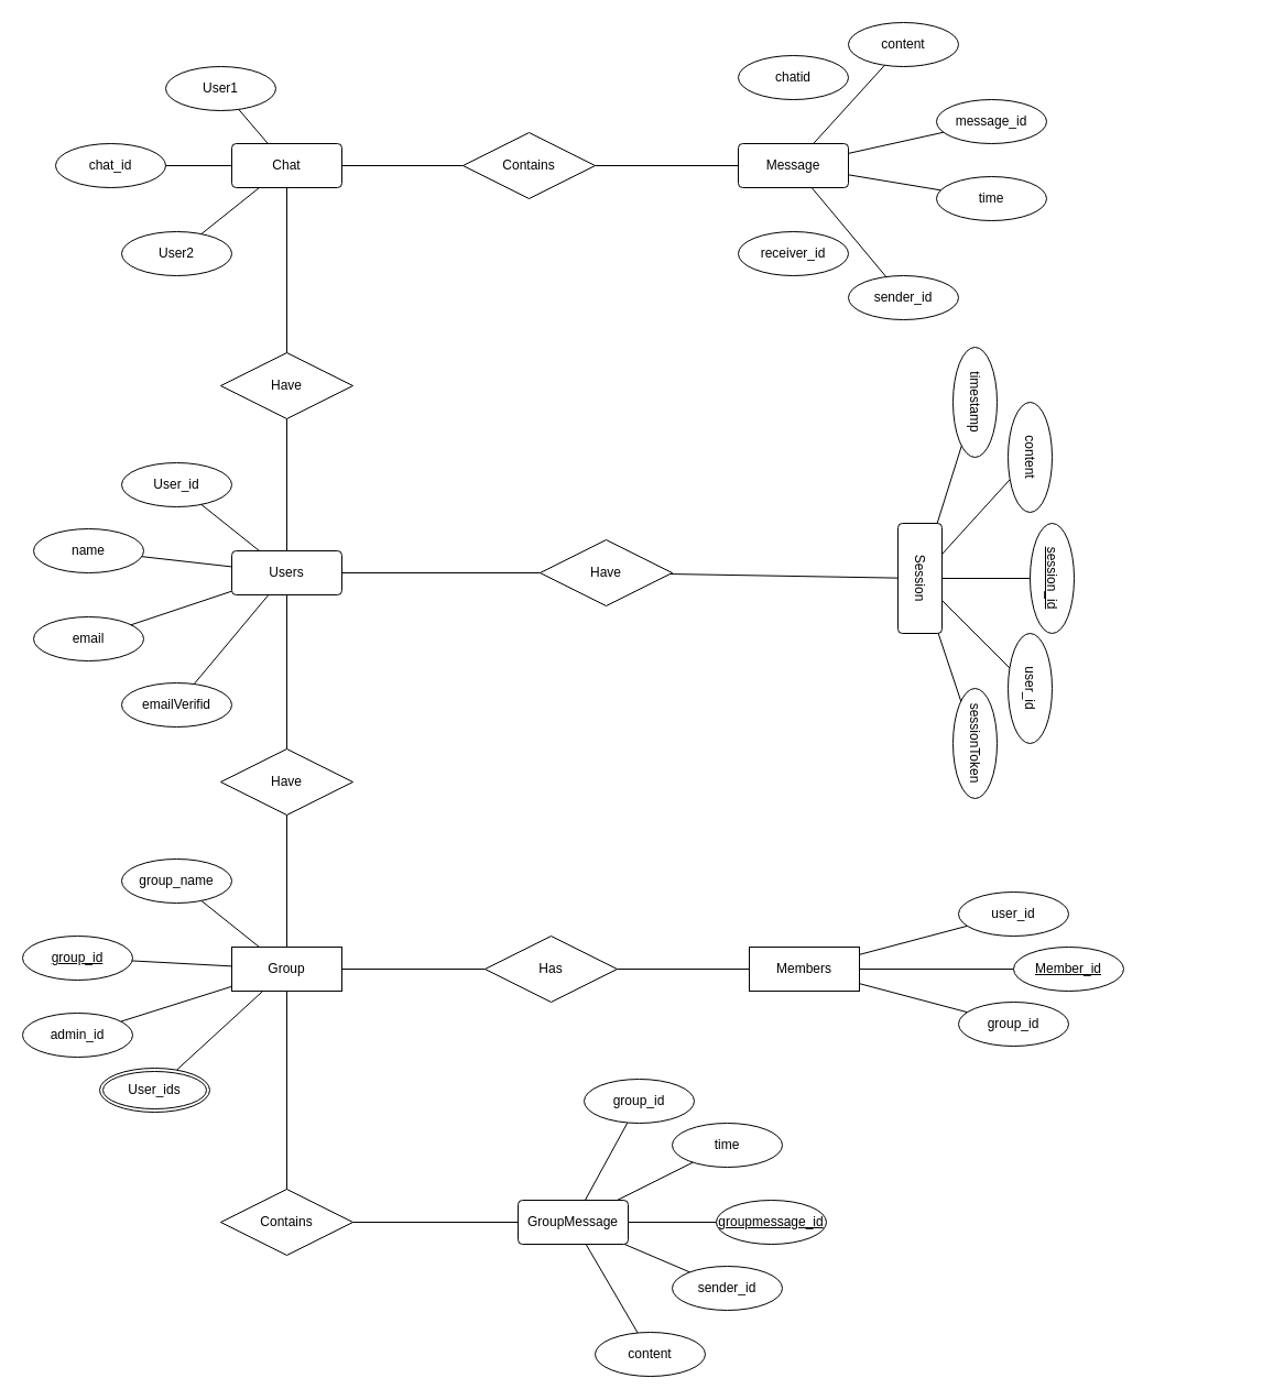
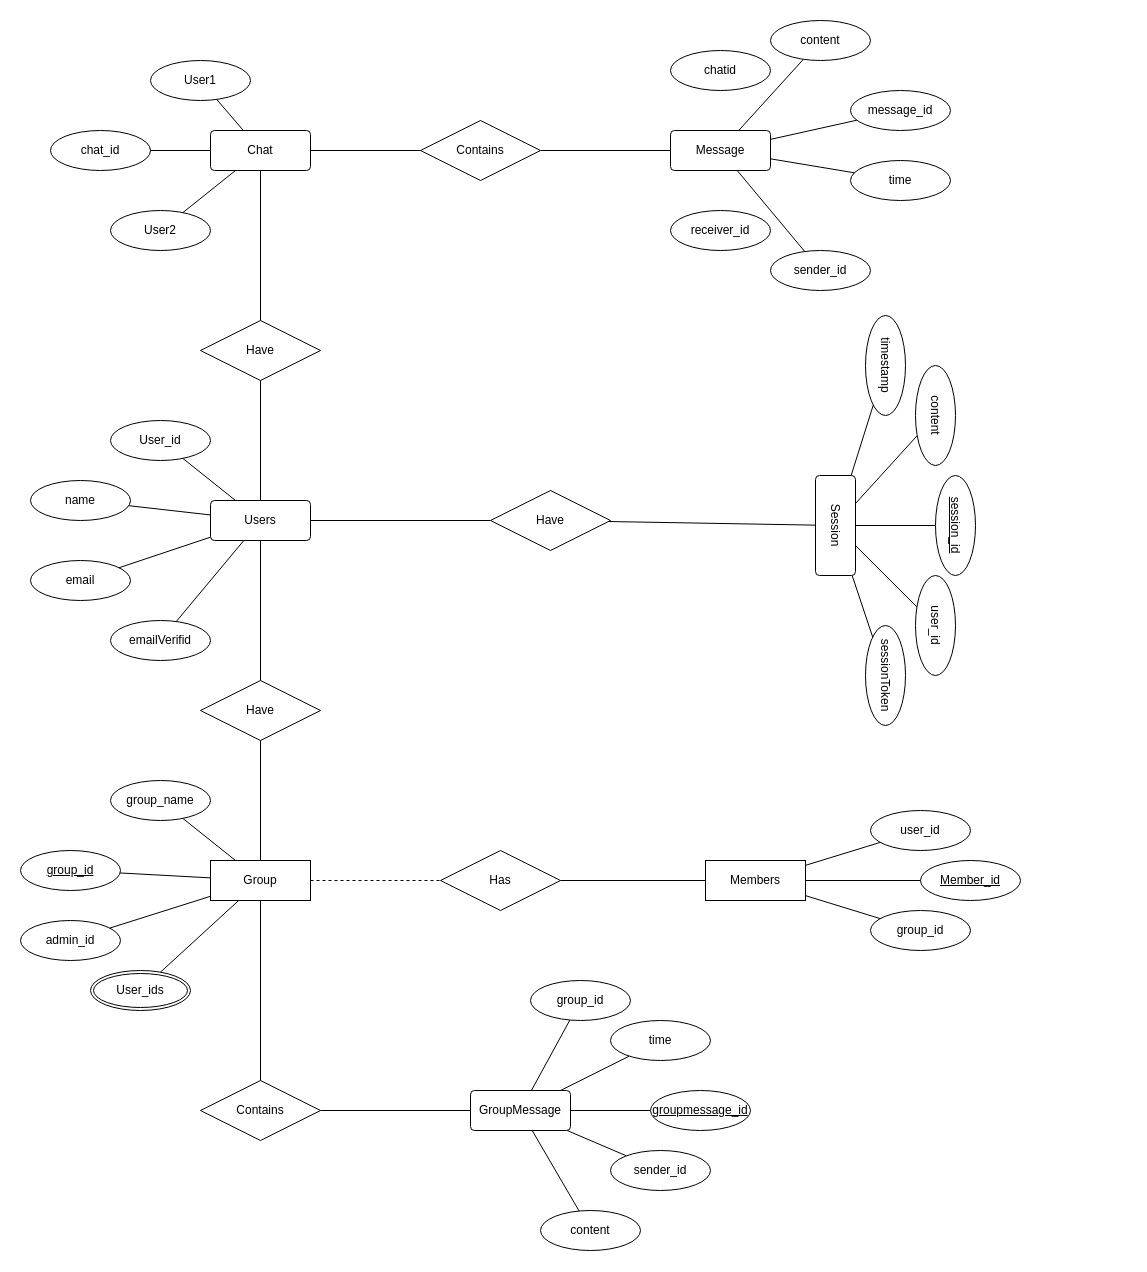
  <mxCell id="0" />
  <mxCell id="1" parent="0" />
  <mxCell id="2" value="" style="group" parent="1" vertex="1" connectable="0"><mxGeometry x="50" y="60" width="260" height="190" as="geometry" /></mxCell>
  <mxCell id="3" value="Chat" style="rounded=1;arcSize=10;whiteSpace=wrap;html=1;align=center;" parent="2" vertex="1"><mxGeometry x="160" y="70" width="100" height="40" as="geometry" /></mxCell>
  <mxCell id="4" value="chat_id" style="ellipse;whiteSpace=wrap;html=1;align=center;" parent="2" vertex="1"><mxGeometry y="70" width="100" height="40" as="geometry" /></mxCell>
  <mxCell id="5" value="User2" style="ellipse;whiteSpace=wrap;html=1;align=center;" parent="2" vertex="1"><mxGeometry x="60" y="150" width="100" height="40" as="geometry" /></mxCell>
  <mxCell id="6" value="User1" style="ellipse;whiteSpace=wrap;html=1;align=center;" parent="2" vertex="1"><mxGeometry x="100" width="100" height="40" as="geometry" /></mxCell>
  <mxCell id="7" value="" style="endArrow=none;html=1;rounded=0;" parent="2" source="5" target="3" edge="1"><mxGeometry relative="1" as="geometry"><mxPoint x="180" y="170" as="sourcePoint" /><mxPoint x="340" y="170" as="targetPoint" /></mxGeometry></mxCell>
  <mxCell id="8" value="" style="endArrow=none;html=1;rounded=0;" parent="2" source="4" target="3" edge="1"><mxGeometry relative="1" as="geometry"><mxPoint x="190" y="180" as="sourcePoint" /><mxPoint x="350" y="180" as="targetPoint" /></mxGeometry></mxCell>
  <mxCell id="9" value="" style="endArrow=none;html=1;rounded=0;" parent="2" source="3" target="6" edge="1"><mxGeometry relative="1" as="geometry"><mxPoint x="200" y="190" as="sourcePoint" /><mxPoint x="360" y="190" as="targetPoint" /></mxGeometry></mxCell>
  <mxCell id="10" value="" style="group" parent="1" vertex="1" connectable="0"><mxGeometry x="670" y="20" width="280" height="270" as="geometry" /></mxCell>
  <mxCell id="11" value="Message" style="rounded=1;arcSize=10;whiteSpace=wrap;html=1;align=center;" parent="10" vertex="1"><mxGeometry y="110" width="100" height="40" as="geometry" /></mxCell>
  <mxCell id="12" value="message_id" style="ellipse;whiteSpace=wrap;html=1;align=center;" parent="10" vertex="1"><mxGeometry x="180" y="70" width="100" height="40" as="geometry" /></mxCell>
  <mxCell id="13" value="chatid" style="ellipse;whiteSpace=wrap;html=1;align=center;" parent="10" vertex="1"><mxGeometry y="30" width="100" height="40" as="geometry" /></mxCell>
  <mxCell id="14" value="sender_id" style="ellipse;whiteSpace=wrap;html=1;align=center;" parent="10" vertex="1"><mxGeometry x="100" y="230" width="100" height="40" as="geometry" /></mxCell>
  <mxCell id="15" value="time" style="ellipse;whiteSpace=wrap;html=1;align=center;" parent="10" vertex="1"><mxGeometry x="180" y="140" width="100" height="40" as="geometry" /></mxCell>
  <mxCell id="16" value="content" style="ellipse;whiteSpace=wrap;html=1;align=center;" parent="10" vertex="1"><mxGeometry x="100" width="100" height="40" as="geometry" /></mxCell>
  <mxCell id="17" value="receiver_id" style="ellipse;whiteSpace=wrap;html=1;align=center;" parent="10" vertex="1"><mxGeometry y="190" width="100" height="40" as="geometry" /></mxCell>
  <mxCell id="18" value="" style="endArrow=none;html=1;rounded=0;" parent="10" source="14" target="11" edge="1"><mxGeometry relative="1" as="geometry"><mxPoint x="-30" y="-70" as="sourcePoint" /><mxPoint x="130" y="-70" as="targetPoint" /></mxGeometry></mxCell>
  <mxCell id="19" value="" style="endArrow=none;html=1;rounded=0;" parent="10" source="11" target="15" edge="1"><mxGeometry relative="1" as="geometry"><mxPoint x="-40" y="-10" as="sourcePoint" /><mxPoint x="120" y="-10" as="targetPoint" /></mxGeometry></mxCell>
  <mxCell id="20" value="" style="endArrow=none;html=1;rounded=0;" parent="10" source="11" target="12" edge="1"><mxGeometry relative="1" as="geometry"><mxPoint x="-90" y="19.09" as="sourcePoint" /><mxPoint x="70" y="19.09" as="targetPoint" /></mxGeometry></mxCell>
  <mxCell id="21" value="" style="endArrow=none;html=1;rounded=0;" parent="10" source="11" target="16" edge="1"><mxGeometry relative="1" as="geometry"><mxPoint x="-30" y="70" as="sourcePoint" /><mxPoint x="130" y="70" as="targetPoint" /></mxGeometry></mxCell>
  <mxCell id="22" value="Contains" style="shape=rhombus;perimeter=rhombusPerimeter;whiteSpace=wrap;html=1;align=center;" parent="1" vertex="1"><mxGeometry x="420" y="120" width="120" height="60" as="geometry" /></mxCell>
  <mxCell id="23" value="" style="endArrow=none;html=1;rounded=0;" parent="1" source="3" target="22" edge="1"><mxGeometry relative="1" as="geometry"><mxPoint x="390" y="280" as="sourcePoint" /><mxPoint x="550" y="280" as="targetPoint" /></mxGeometry></mxCell>
  <mxCell id="24" value="" style="endArrow=none;html=1;rounded=0;" parent="1" source="22" target="11" edge="1"><mxGeometry relative="1" as="geometry"><mxPoint x="560" y="170" as="sourcePoint" /><mxPoint x="560" y="290" as="targetPoint" /></mxGeometry></mxCell>
  <mxCell id="25" value="Users" style="rounded=1;arcSize=10;whiteSpace=wrap;html=1;align=center;" parent="1" vertex="1"><mxGeometry x="210" y="500" width="100" height="40" as="geometry" /></mxCell>
  <mxCell id="26" value="name" style="ellipse;whiteSpace=wrap;html=1;align=center;" parent="1" vertex="1"><mxGeometry x="30" y="480" width="100" height="40" as="geometry" /></mxCell>
  <mxCell id="27" value="User_id" style="ellipse;whiteSpace=wrap;html=1;align=center;" parent="1" vertex="1"><mxGeometry x="110" y="420" width="100" height="40" as="geometry" /></mxCell>
  <mxCell id="28" value="email" style="ellipse;whiteSpace=wrap;html=1;align=center;" parent="1" vertex="1"><mxGeometry x="30" y="560" width="100" height="40" as="geometry" /></mxCell>
  <mxCell id="29" value="Have" style="shape=rhombus;perimeter=rhombusPerimeter;whiteSpace=wrap;html=1;align=center;" parent="1" vertex="1"><mxGeometry x="200" y="320" width="120" height="60" as="geometry" /></mxCell>
  <mxCell id="30" value="" style="endArrow=none;html=1;rounded=0;" parent="1" source="27" target="25" edge="1"><mxGeometry relative="1" as="geometry"><mxPoint x="320" y="420" as="sourcePoint" /><mxPoint x="480" y="420" as="targetPoint" /></mxGeometry></mxCell>
  <mxCell id="31" value="" style="endArrow=none;html=1;rounded=0;" parent="1" source="26" target="25" edge="1"><mxGeometry relative="1" as="geometry"><mxPoint x="330" y="430" as="sourcePoint" /><mxPoint x="490" y="430" as="targetPoint" /></mxGeometry></mxCell>
  <mxCell id="32" value="" style="endArrow=none;html=1;rounded=0;" parent="1" source="28" target="25" edge="1"><mxGeometry relative="1" as="geometry"><mxPoint x="340" y="440" as="sourcePoint" /><mxPoint x="500" y="440" as="targetPoint" /></mxGeometry></mxCell>
  <mxCell id="33" value="" style="endArrow=none;html=1;rounded=0;" parent="1" source="29" target="3" edge="1"><mxGeometry relative="1" as="geometry"><mxPoint x="350" y="450" as="sourcePoint" /><mxPoint x="510" y="450" as="targetPoint" /></mxGeometry></mxCell>
  <mxCell id="34" value="" style="endArrow=none;html=1;rounded=0;entryX=0.5;entryY=0;entryDx=0;entryDy=0;" parent="1" source="29" target="25" edge="1"><mxGeometry relative="1" as="geometry"><mxPoint x="360" y="460" as="sourcePoint" /><mxPoint x="520" y="460" as="targetPoint" /></mxGeometry></mxCell>
  <mxCell id="35" value="emailVerifid" style="ellipse;whiteSpace=wrap;html=1;align=center;" parent="1" vertex="1"><mxGeometry x="110" y="620" width="100" height="40" as="geometry" /></mxCell>
  <mxCell id="36" value="" style="endArrow=none;html=1;rounded=0;" parent="1" source="35" target="25" edge="1"><mxGeometry relative="1" as="geometry"><mxPoint x="310" y="440" as="sourcePoint" /><mxPoint x="470" y="440" as="targetPoint" /></mxGeometry></mxCell>
  <mxCell id="37" value="" style="group;rotation=90;" parent="1" vertex="1" connectable="0"><mxGeometry x="690" y="440" width="410" height="160" as="geometry" /></mxCell>
  <mxCell id="38" value="Session" style="rounded=1;arcSize=10;whiteSpace=wrap;html=1;align=center;rotation=90;" parent="37" vertex="1"><mxGeometry x="95" y="65" width="100" height="40" as="geometry" /></mxCell>
  <mxCell id="39" value="" style="endArrow=none;html=1;rounded=0;" parent="37" source="38" target="48" edge="1"><mxGeometry relative="1" as="geometry"><mxPoint x="225" y="-55" as="sourcePoint" /><mxPoint x="225" y="105" as="targetPoint" /></mxGeometry></mxCell>
  <mxCell id="40" value="" style="endArrow=none;html=1;rounded=0;" parent="37" source="38" target="46" edge="1"><mxGeometry relative="1" as="geometry"><mxPoint x="215" y="-45" as="sourcePoint" /><mxPoint x="215" y="115" as="targetPoint" /></mxGeometry></mxCell>
  <mxCell id="41" value="" style="endArrow=none;html=1;rounded=0;" parent="37" source="49" target="38" edge="1"><mxGeometry relative="1" as="geometry"><mxPoint x="205" y="-35" as="sourcePoint" /><mxPoint x="205" y="125" as="targetPoint" /></mxGeometry></mxCell>
  <mxCell id="42" value="" style="endArrow=none;html=1;rounded=0;" parent="37" source="38" target="45" edge="1"><mxGeometry relative="1" as="geometry"><mxPoint x="195" y="-25" as="sourcePoint" /><mxPoint x="195" y="135" as="targetPoint" /></mxGeometry></mxCell>
  <mxCell id="43" value="" style="endArrow=none;html=1;rounded=0;" parent="37" source="38" target="47" edge="1"><mxGeometry relative="1" as="geometry"><mxPoint x="185" y="-15" as="sourcePoint" /><mxPoint x="185" y="145" as="targetPoint" /></mxGeometry></mxCell>
  <mxCell id="44" value="" style="group;rotation=90;" parent="37" vertex="1" connectable="0"><mxGeometry x="25" y="25" width="410" height="110" as="geometry" /></mxCell>
  <mxCell id="45" value="user_id" style="ellipse;whiteSpace=wrap;html=1;align=center;rotation=90;" parent="44" vertex="1"><mxGeometry x="170" y="140" width="100" height="40" as="geometry" /></mxCell>
  <mxCell id="46" value="content" style="ellipse;whiteSpace=wrap;html=1;align=center;rotation=90;" parent="44" vertex="1"><mxGeometry x="170" y="-70" width="100" height="40" as="geometry" /></mxCell>
  <mxCell id="47" value="sessionToken" style="ellipse;whiteSpace=wrap;html=1;align=center;rotation=90;" parent="44" vertex="1"><mxGeometry x="120" y="190" width="100" height="40" as="geometry" /></mxCell>
  <mxCell id="48" value="session_id" style="ellipse;whiteSpace=wrap;html=1;align=center;fontStyle=4;rotation=90;" parent="44" vertex="1"><mxGeometry x="190" y="40" width="100" height="40" as="geometry" /></mxCell>
  <mxCell id="49" value="timestamp" style="ellipse;whiteSpace=wrap;html=1;align=center;rotation=90;" parent="44" vertex="1"><mxGeometry x="120" y="-120" width="100" height="40" as="geometry" /></mxCell>
  <mxCell id="50" value="Have" style="shape=rhombus;perimeter=rhombusPerimeter;whiteSpace=wrap;html=1;align=center;" parent="1" vertex="1"><mxGeometry x="200" y="680" width="120" height="60" as="geometry" /></mxCell>
  <mxCell id="51" value="" style="endArrow=none;html=1;rounded=0;" parent="1" source="50" target="25" edge="1"><mxGeometry relative="1" as="geometry"><mxPoint x="480" y="820" as="sourcePoint" /><mxPoint x="390" y="540" as="targetPoint" /></mxGeometry></mxCell>
  <mxCell id="52" value="" style="endArrow=none;html=1;rounded=0;" parent="1" source="50" target="72" edge="1"><mxGeometry relative="1" as="geometry"><mxPoint x="490" y="830" as="sourcePoint" /><mxPoint x="390" y="870" as="targetPoint" /></mxGeometry></mxCell>
  <mxCell id="53" value="Have" style="shape=rhombus;perimeter=rhombusPerimeter;whiteSpace=wrap;html=1;align=center;" parent="1" vertex="1"><mxGeometry x="490" y="490" width="120" height="60" as="geometry" /></mxCell>
  <mxCell id="54" value="" style="endArrow=none;html=1;rounded=0;" parent="1" source="53" target="38" edge="1"><mxGeometry relative="1" as="geometry"><mxPoint x="440" y="580" as="sourcePoint" /><mxPoint x="600" y="580" as="targetPoint" /></mxGeometry></mxCell>
  <mxCell id="55" value="" style="endArrow=none;html=1;rounded=0;" parent="1" source="25" target="53" edge="1"><mxGeometry relative="1" as="geometry"><mxPoint x="360" y="610" as="sourcePoint" /><mxPoint x="610" y="590" as="targetPoint" /></mxGeometry></mxCell>
  <mxCell id="56" value="Has" style="shape=rhombus;perimeter=rhombusPerimeter;whiteSpace=wrap;html=1;align=center;" parent="1" vertex="1"><mxGeometry x="440" y="850" width="120" height="60" as="geometry" /></mxCell>
- <mxCell id="57" value="" style="endArrow=none;html=1;rounded=0;" parent="1" source="72" target="56" edge="1"><mxGeometry relative="1" as="geometry"><mxPoint x="370" y="680" as="sourcePoint" /><mxPoint x="530" y="680" as="targetPoint" /></mxGeometry></mxCell>
+ <mxCell id="57" value="" style="endArrow=none;html=1;rounded=0;dashed=1;" parent="1" source="72" target="56" edge="1"><mxGeometry relative="1" as="geometry"><mxPoint x="370" y="680" as="sourcePoint" /><mxPoint x="530" y="680" as="targetPoint" /></mxGeometry></mxCell>
  <mxCell id="58" value="" style="endArrow=none;html=1;rounded=0;" parent="1" source="56" target="60" edge="1"><mxGeometry relative="1" as="geometry"><mxPoint x="380" y="690" as="sourcePoint" /><mxPoint x="540" y="690" as="targetPoint" /></mxGeometry></mxCell>
  <mxCell id="59" value="" style="group" vertex="1" connectable="0" parent="1"><mxGeometry x="680" y="810" width="340" height="140" as="geometry" /></mxCell>
- <mxCell id="60" value="Members" style="whiteSpace=wrap;html=1;align=center;" parent="59" vertex="1"><mxGeometry y="50" width="100" height="40" as="geometry" /></mxCell>
+ <mxCell id="60" value="Members" style="whiteSpace=wrap;html=1;align=center;" parent="59" vertex="1"><mxGeometry x="25" y="50" width="100" height="40" as="geometry" /></mxCell>
  <mxCell id="61" value="" style="endArrow=none;html=1;rounded=0;" parent="59" source="67" target="60" edge="1"><mxGeometry relative="1" as="geometry"><mxPoint x="50" y="282.5" as="sourcePoint" /><mxPoint x="210" y="282.5" as="targetPoint" /></mxGeometry></mxCell>
  <mxCell id="62" value="" style="endArrow=none;html=1;rounded=0;" parent="59" source="65" target="60" edge="1"><mxGeometry relative="1" as="geometry"><mxPoint x="-40" y="372.5" as="sourcePoint" /><mxPoint x="120" y="372.5" as="targetPoint" /></mxGeometry></mxCell>
  <mxCell id="63" value="" style="endArrow=none;html=1;rounded=0;" parent="59" source="66" target="60" edge="1"><mxGeometry relative="1" as="geometry"><mxPoint x="-50" y="362.5" as="sourcePoint" /><mxPoint x="110" y="362.5" as="targetPoint" /></mxGeometry></mxCell>
  <mxCell id="64" value="" style="group" vertex="1" connectable="0" parent="59"><mxGeometry x="190" width="150" height="140" as="geometry" /></mxCell>
  <mxCell id="65" value="Member_id" style="ellipse;whiteSpace=wrap;html=1;align=center;fontStyle=4;" parent="64" vertex="1"><mxGeometry x="50" y="50" width="100" height="40" as="geometry" /></mxCell>
  <mxCell id="66" value="user_id" style="ellipse;whiteSpace=wrap;html=1;align=center;container=0;" parent="64" vertex="1"><mxGeometry width="100" height="40" as="geometry" /></mxCell>
  <mxCell id="67" value="group_id" style="ellipse;whiteSpace=wrap;html=1;align=center;container=0;" parent="64" vertex="1"><mxGeometry y="100" width="100" height="40" as="geometry" /></mxCell>
  <mxCell id="68" value="Contains" style="shape=rhombus;perimeter=rhombusPerimeter;whiteSpace=wrap;html=1;align=center;" vertex="1" parent="1"><mxGeometry x="200" y="1080" width="120" height="60" as="geometry" /></mxCell>
  <mxCell id="69" value="" style="endArrow=none;html=1;rounded=0;" edge="1" parent="1" source="68" target="81"><mxGeometry relative="1" as="geometry"><mxPoint x="680" y="1120" as="sourcePoint" /><mxPoint x="680" y="1240" as="targetPoint" /></mxGeometry></mxCell>
  <mxCell id="70" value="group_id" style="ellipse;whiteSpace=wrap;html=1;align=center;fontStyle=4;" parent="1" vertex="1"><mxGeometry x="20" y="850" width="100" height="40" as="geometry" /></mxCell>
  <mxCell id="71" value="" style="endArrow=none;html=1;rounded=0;" parent="1" source="70" target="72" edge="1"><mxGeometry relative="1" as="geometry"><mxPoint x="1030" y="1660" as="sourcePoint" /><mxPoint x="1190" y="1660" as="targetPoint" /></mxGeometry></mxCell>
  <mxCell id="72" value="Group" style="whiteSpace=wrap;html=1;align=center;" parent="1" vertex="1"><mxGeometry x="210" y="860" width="100" height="40" as="geometry" /></mxCell>
  <mxCell id="73" value="" style="endArrow=none;html=1;rounded=0;" parent="1" source="76" target="72" edge="1"><mxGeometry relative="1" as="geometry"><mxPoint x="1060" y="1690" as="sourcePoint" /><mxPoint x="1220" y="1690" as="targetPoint" /></mxGeometry></mxCell>
  <mxCell id="74" value="" style="endArrow=none;html=1;rounded=0;" parent="1" source="72" target="77" edge="1"><mxGeometry relative="1" as="geometry"><mxPoint x="1070" y="1700" as="sourcePoint" /><mxPoint x="1230" y="1700" as="targetPoint" /></mxGeometry></mxCell>
  <mxCell id="75" value="" style="endArrow=none;html=1;rounded=0;" parent="1" source="78" target="72" edge="1"><mxGeometry relative="1" as="geometry"><mxPoint x="734.275" y="1312.85" as="sourcePoint" /><mxPoint x="1210" y="1680" as="targetPoint" /></mxGeometry></mxCell>
  <mxCell id="76" value="group_name" style="ellipse;whiteSpace=wrap;html=1;align=center;" parent="1" vertex="1"><mxGeometry x="110" y="780" width="100" height="40" as="geometry" /></mxCell>
  <mxCell id="77" value="admin_id" style="ellipse;whiteSpace=wrap;html=1;align=center;" parent="1" vertex="1"><mxGeometry x="20" y="920" width="100" height="40" as="geometry" /></mxCell>
  <mxCell id="78" value="User_ids" style="ellipse;shape=doubleEllipse;margin=3;whiteSpace=wrap;html=1;align=center;" parent="1" vertex="1"><mxGeometry x="90" y="970" width="100" height="40" as="geometry" /></mxCell>
  <mxCell id="79" value="" style="endArrow=none;html=1;rounded=0;" edge="1" parent="1" source="72" target="68"><mxGeometry relative="1" as="geometry"><mxPoint x="480" y="980" as="sourcePoint" /><mxPoint x="640" y="980" as="targetPoint" /></mxGeometry></mxCell>
  <mxCell id="80" value="" style="group" vertex="1" connectable="0" parent="1"><mxGeometry x="470" y="980" width="280" height="270" as="geometry" /></mxCell>
  <mxCell id="81" value="GroupMessage" style="rounded=1;arcSize=10;whiteSpace=wrap;html=1;align=center;container=0;" vertex="1" parent="80"><mxGeometry y="110" width="100" height="40" as="geometry" /></mxCell>
  <mxCell id="82" value="" style="endArrow=none;html=1;rounded=0;" edge="1" parent="80" source="89" target="81"><mxGeometry relative="1" as="geometry"><mxPoint x="-30" y="-70" as="sourcePoint" /><mxPoint x="130" y="-70" as="targetPoint" /></mxGeometry></mxCell>
  <mxCell id="83" value="" style="endArrow=none;html=1;rounded=0;" edge="1" parent="80" source="92" target="81"><mxGeometry relative="1" as="geometry"><mxPoint x="-50" y="-40" as="sourcePoint" /><mxPoint x="110" y="-40" as="targetPoint" /></mxGeometry></mxCell>
  <mxCell id="84" value="" style="endArrow=none;html=1;rounded=0;" edge="1" parent="80" source="81" target="90"><mxGeometry relative="1" as="geometry"><mxPoint x="-40" y="-10" as="sourcePoint" /><mxPoint x="120" y="-10" as="targetPoint" /></mxGeometry></mxCell>
  <mxCell id="85" value="" style="endArrow=none;html=1;rounded=0;" edge="1" parent="80" source="81" target="88"><mxGeometry relative="1" as="geometry"><mxPoint x="-90" y="19.09" as="sourcePoint" /><mxPoint x="70" y="19.09" as="targetPoint" /></mxGeometry></mxCell>
  <mxCell id="86" value="" style="endArrow=none;html=1;rounded=0;" edge="1" parent="80" source="81" target="91"><mxGeometry relative="1" as="geometry"><mxPoint x="-30" y="70" as="sourcePoint" /><mxPoint x="130" y="70" as="targetPoint" /></mxGeometry></mxCell>
  <mxCell id="87" value="" style="group" vertex="1" connectable="0" parent="80"><mxGeometry x="60" width="220" height="270" as="geometry" /></mxCell>
  <mxCell id="88" value="&lt;u&gt;groupmessage_id&lt;/u&gt;" style="ellipse;whiteSpace=wrap;html=1;align=center;container=0;" vertex="1" parent="87"><mxGeometry x="120" y="110" width="100" height="40" as="geometry" /></mxCell>
  <mxCell id="89" value="sender_id" style="ellipse;whiteSpace=wrap;html=1;align=center;container=0;" vertex="1" parent="87"><mxGeometry x="80" y="170" width="100" height="40" as="geometry" /></mxCell>
  <mxCell id="90" value="time" style="ellipse;whiteSpace=wrap;html=1;align=center;container=0;" vertex="1" parent="87"><mxGeometry x="80" y="40" width="100" height="40" as="geometry" /></mxCell>
  <mxCell id="91" value="content" style="ellipse;whiteSpace=wrap;html=1;align=center;container=0;" vertex="1" parent="87"><mxGeometry x="10" y="230" width="100" height="40" as="geometry" /></mxCell>
  <mxCell id="92" value="group_id" style="ellipse;whiteSpace=wrap;html=1;align=center;container=0;" vertex="1" parent="87"><mxGeometry width="100" height="40" as="geometry" /></mxCell>
